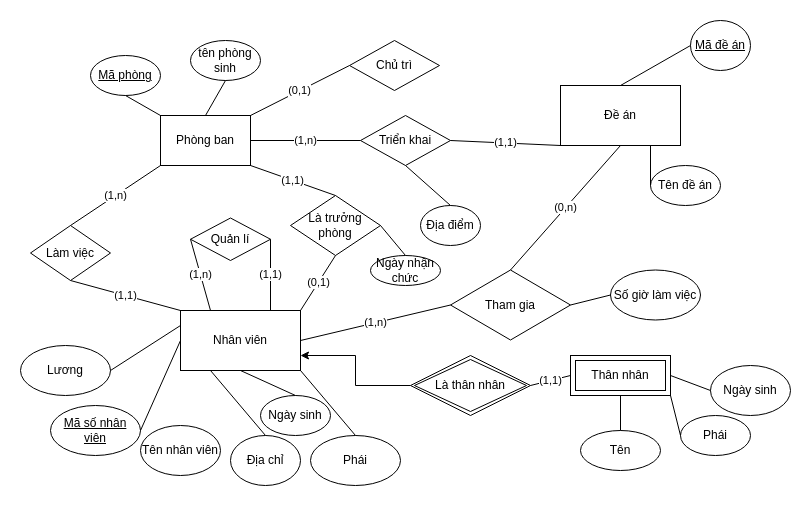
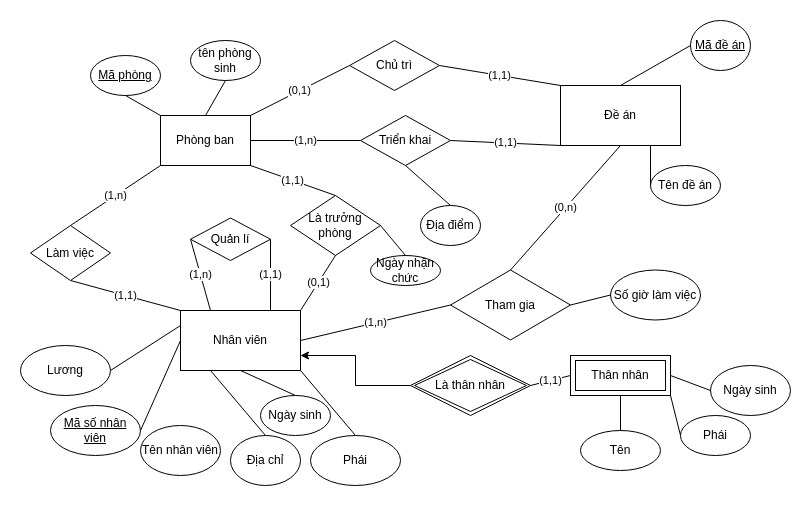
  <mxCell id="0" />
  <mxCell id="1" parent="0" />
  <mxCell id="2" value="Phòng ban" style="rounded=0;whiteSpace=wrap;html=1;" parent="1" vertex="1"><mxGeometry x="160" y="115" width="90" height="50" as="geometry" /></mxCell>
  <mxCell id="3" value="Đề án" style="rounded=0;whiteSpace=wrap;html=1;" parent="1" vertex="1"><mxGeometry x="560" y="85" width="120" height="60" as="geometry" /></mxCell>
  <mxCell id="4" value="Nhân viên" style="rounded=0;whiteSpace=wrap;html=1;" parent="1" vertex="1"><mxGeometry x="180" y="310" width="120" height="60" as="geometry" /></mxCell>
  <mxCell id="5" value="tên phòng sinh" style="ellipse;whiteSpace=wrap;html=1;" parent="1" vertex="1"><mxGeometry x="190" y="40" width="70" height="40" as="geometry" /></mxCell>
  <mxCell id="6" value="&lt;u&gt;Mã phòng&lt;/u&gt;" style="ellipse;whiteSpace=wrap;html=1;" parent="1" vertex="1"><mxGeometry x="90" y="55" width="70" height="40" as="geometry" /></mxCell>
  <mxCell id="7" value="" style="endArrow=none;html=1;rounded=0;exitX=0.5;exitY=0;exitDx=0;exitDy=0;entryX=0.5;entryY=1;entryDx=0;entryDy=0;" parent="1" source="2" target="5" edge="1"><mxGeometry relative="1" as="geometry"><mxPoint x="290" y="215" as="sourcePoint" /><mxPoint x="450" y="215" as="targetPoint" /></mxGeometry></mxCell>
  <mxCell id="8" value="" style="endArrow=none;html=1;rounded=0;exitX=0.5;exitY=1;exitDx=0;exitDy=0;entryX=0;entryY=0;entryDx=0;entryDy=0;" parent="1" source="6" target="2" edge="1"><mxGeometry width="50" height="50" relative="1" as="geometry"><mxPoint x="340" y="235" as="sourcePoint" /><mxPoint x="390" y="185" as="targetPoint" /></mxGeometry></mxCell>
  <mxCell id="9" value="Tên đề án" style="ellipse;whiteSpace=wrap;html=1;" parent="1" vertex="1"><mxGeometry x="650" y="165" width="70" height="40" as="geometry" /></mxCell>
  <mxCell id="10" value="&lt;u&gt;Mã đề án&lt;/u&gt;" style="ellipse;whiteSpace=wrap;html=1;" parent="1" vertex="1"><mxGeometry x="690" y="20" width="60" height="50" as="geometry" /></mxCell>
  <mxCell id="11" value="" style="endArrow=none;html=1;rounded=0;entryX=0.5;entryY=0;entryDx=0;entryDy=0;exitX=0;exitY=0.5;exitDx=0;exitDy=0;" parent="1" source="10" target="3" edge="1"><mxGeometry width="50" height="50" relative="1" as="geometry"><mxPoint x="490" y="235" as="sourcePoint" /><mxPoint x="540" y="185" as="targetPoint" /></mxGeometry></mxCell>
  <mxCell id="12" value="" style="endArrow=none;html=1;rounded=0;entryX=0.75;entryY=1;entryDx=0;entryDy=0;exitX=0;exitY=0.5;exitDx=0;exitDy=0;" parent="1" source="9" target="3" edge="1"><mxGeometry width="50" height="50" relative="1" as="geometry"><mxPoint x="490" y="235" as="sourcePoint" /><mxPoint x="540" y="185" as="targetPoint" /></mxGeometry></mxCell>
  <mxCell id="13" value="&lt;u&gt;Mã số nhân viên&lt;/u&gt;" style="ellipse;whiteSpace=wrap;html=1;" parent="1" vertex="1"><mxGeometry x="50" y="405" width="90" height="50" as="geometry" /></mxCell>
  <mxCell id="14" value="Tên nhân viên" style="ellipse;whiteSpace=wrap;html=1;" parent="1" vertex="1"><mxGeometry x="140" y="425" width="80" height="50" as="geometry" /></mxCell>
  <mxCell id="15" value="Địa chỉ" style="ellipse;whiteSpace=wrap;html=1;" parent="1" vertex="1"><mxGeometry x="230" y="435" width="70" height="50" as="geometry" /></mxCell>
  <mxCell id="16" value="Ngày sinh" style="ellipse;whiteSpace=wrap;html=1;" parent="1" vertex="1"><mxGeometry x="260" y="395" width="70" height="40" as="geometry" /></mxCell>
  <mxCell id="17" value="Phái" style="ellipse;whiteSpace=wrap;html=1;" parent="1" vertex="1"><mxGeometry x="310" y="435" width="90" height="50" as="geometry" /></mxCell>
  <mxCell id="18" value="Lương" style="ellipse;whiteSpace=wrap;html=1;" parent="1" vertex="1"><mxGeometry x="20" y="345" width="90" height="50" as="geometry" /></mxCell>
  <mxCell id="19" value="" style="endArrow=none;html=1;rounded=0;exitX=0;exitY=0.25;exitDx=0;exitDy=0;entryX=1;entryY=0.5;entryDx=0;entryDy=0;" parent="1" source="4" target="18" edge="1"><mxGeometry width="50" height="50" relative="1" as="geometry"><mxPoint x="300" y="315" as="sourcePoint" /><mxPoint x="350" y="265" as="targetPoint" /></mxGeometry></mxCell>
  <mxCell id="20" value="" style="endArrow=none;html=1;rounded=0;exitX=0;exitY=0.5;exitDx=0;exitDy=0;entryX=1;entryY=0.5;entryDx=0;entryDy=0;" parent="1" source="4" target="13" edge="1"><mxGeometry width="50" height="50" relative="1" as="geometry"><mxPoint x="300" y="315" as="sourcePoint" /><mxPoint x="160" y="335" as="targetPoint" /></mxGeometry></mxCell>
  <mxCell id="21" value="" style="endArrow=none;html=1;rounded=0;exitX=0.25;exitY=1;exitDx=0;exitDy=0;entryX=0.5;entryY=0;entryDx=0;entryDy=0;" parent="1" source="4" target="15" edge="1"><mxGeometry width="50" height="50" relative="1" as="geometry"><mxPoint x="300" y="315" as="sourcePoint" /><mxPoint x="350" y="265" as="targetPoint" /></mxGeometry></mxCell>
  <mxCell id="22" value="" style="endArrow=none;html=1;rounded=0;exitX=0.5;exitY=1;exitDx=0;exitDy=0;entryX=0.5;entryY=0;entryDx=0;entryDy=0;" parent="1" source="4" target="16" edge="1"><mxGeometry width="50" height="50" relative="1" as="geometry"><mxPoint x="300" y="315" as="sourcePoint" /><mxPoint x="350" y="265" as="targetPoint" /></mxGeometry></mxCell>
  <mxCell id="23" value="" style="endArrow=none;html=1;rounded=0;exitX=1;exitY=1;exitDx=0;exitDy=0;entryX=0.5;entryY=0;entryDx=0;entryDy=0;" parent="1" source="4" target="17" edge="1"><mxGeometry width="50" height="50" relative="1" as="geometry"><mxPoint x="300" y="315" as="sourcePoint" /><mxPoint x="350" y="265" as="targetPoint" /></mxGeometry></mxCell>
  <mxCell id="24" value="Là trưởng phòng" style="rhombus;whiteSpace=wrap;html=1;" parent="1" vertex="1"><mxGeometry x="290" y="195" width="90" height="60" as="geometry" /></mxCell>
  <mxCell id="25" value="Làm việc" style="rhombus;whiteSpace=wrap;html=1;" parent="1" vertex="1"><mxGeometry x="30" y="225" width="80" height="55" as="geometry" /></mxCell>
  <mxCell id="26" value="(1,1)" style="endArrow=none;html=1;rounded=0;exitX=0;exitY=0;exitDx=0;exitDy=0;entryX=0.5;entryY=1;entryDx=0;entryDy=0;" parent="1" source="4" target="25" edge="1"><mxGeometry relative="1" as="geometry"><mxPoint x="170" y="265" as="sourcePoint" /><mxPoint x="330" y="265" as="targetPoint" /></mxGeometry></mxCell>
  <mxCell id="27" value="(1,n)" style="endArrow=none;html=1;rounded=0;exitX=0.5;exitY=0;exitDx=0;exitDy=0;entryX=0;entryY=1;entryDx=0;entryDy=0;" parent="1" source="25" target="2" edge="1"><mxGeometry relative="1" as="geometry"><mxPoint x="150" y="245" as="sourcePoint" /><mxPoint x="310" y="245" as="targetPoint" /></mxGeometry></mxCell>
  <mxCell id="28" value="(0,1)" style="endArrow=none;html=1;rounded=0;exitX=1;exitY=0;exitDx=0;exitDy=0;entryX=0.5;entryY=1;entryDx=0;entryDy=0;" parent="1" source="4" target="24" edge="1"><mxGeometry relative="1" as="geometry"><mxPoint x="300" y="305" as="sourcePoint" /><mxPoint x="350" y="325" as="targetPoint" /></mxGeometry></mxCell>
  <mxCell id="29" value="(1,1)" style="endArrow=none;html=1;rounded=0;exitX=1;exitY=1;exitDx=0;exitDy=0;entryX=0.5;entryY=0;entryDx=0;entryDy=0;" parent="1" source="2" target="24" edge="1"><mxGeometry relative="1" as="geometry"><mxPoint x="190" y="195" as="sourcePoint" /><mxPoint x="350" y="195" as="targetPoint" /></mxGeometry></mxCell>
  <mxCell id="30" value="Chủ trì" style="rhombus;whiteSpace=wrap;html=1;" parent="1" vertex="1"><mxGeometry x="349" y="40" width="90" height="50" as="geometry" /></mxCell>
  <mxCell id="31" value="(0,1)" style="endArrow=none;html=1;rounded=0;exitX=1;exitY=0;exitDx=0;exitDy=0;entryX=0;entryY=0.5;entryDx=0;entryDy=0;" parent="1" source="2" target="30" edge="1"><mxGeometry width="50" height="50" relative="1" as="geometry"><mxPoint x="290" y="205" as="sourcePoint" /><mxPoint x="340" y="155" as="targetPoint" /></mxGeometry></mxCell>
+ <mxCell id="32" value="(1,1)" style="endArrow=none;html=1;rounded=0;exitX=1;exitY=0.5;exitDx=0;exitDy=0;entryX=0;entryY=0;entryDx=0;entryDy=0;" parent="1" source="30" target="3" edge="1"><mxGeometry width="50" height="50" relative="1" as="geometry"><mxPoint x="390" y="205" as="sourcePoint" /><mxPoint x="440" y="155" as="targetPoint" /></mxGeometry></mxCell>
  <mxCell id="33" value="Triển khai" style="rhombus;whiteSpace=wrap;html=1;" parent="1" vertex="1"><mxGeometry x="360" y="115" width="90" height="50" as="geometry" /></mxCell>
  <mxCell id="34" value="Ngày nhận chức" style="ellipse;whiteSpace=wrap;html=1;" parent="1" vertex="1"><mxGeometry x="370" y="255" width="70" height="30" as="geometry" /></mxCell>
  <mxCell id="35" value="" style="endArrow=none;html=1;rounded=0;exitX=1;exitY=0.5;exitDx=0;exitDy=0;entryX=0.5;entryY=0;entryDx=0;entryDy=0;" parent="1" source="24" target="34" edge="1"><mxGeometry width="50" height="50" relative="1" as="geometry"><mxPoint x="280" y="205" as="sourcePoint" /><mxPoint x="330" y="155" as="targetPoint" /></mxGeometry></mxCell>
  <mxCell id="36" value="(1,n)" style="endArrow=none;html=1;rounded=0;exitX=1;exitY=0.5;exitDx=0;exitDy=0;entryX=0;entryY=0.5;entryDx=0;entryDy=0;" parent="1" source="2" target="33" edge="1"><mxGeometry width="50" height="50" relative="1" as="geometry"><mxPoint x="380" y="195" as="sourcePoint" /><mxPoint x="430" y="145" as="targetPoint" /></mxGeometry></mxCell>
  <mxCell id="37" value="(1,1)" style="endArrow=none;html=1;rounded=0;entryX=0;entryY=1;entryDx=0;entryDy=0;exitX=1;exitY=0.5;exitDx=0;exitDy=0;" parent="1" source="33" target="3" edge="1"><mxGeometry width="50" height="50" relative="1" as="geometry"><mxPoint x="380" y="195" as="sourcePoint" /><mxPoint x="430" y="145" as="targetPoint" /></mxGeometry></mxCell>
  <mxCell id="38" value="Địa điểm" style="ellipse;whiteSpace=wrap;html=1;" parent="1" vertex="1"><mxGeometry x="420" y="205" width="60" height="40" as="geometry" /></mxCell>
  <mxCell id="39" value="" style="endArrow=none;html=1;rounded=0;exitX=0.5;exitY=1;exitDx=0;exitDy=0;entryX=0.5;entryY=0;entryDx=0;entryDy=0;" parent="1" source="33" target="38" edge="1"><mxGeometry width="50" height="50" relative="1" as="geometry"><mxPoint x="380" y="195" as="sourcePoint" /><mxPoint x="430" y="145" as="targetPoint" /></mxGeometry></mxCell>
  <mxCell id="40" value="Tham gia" style="rhombus;whiteSpace=wrap;html=1;" parent="1" vertex="1"><mxGeometry x="450" y="269.5" width="120" height="70" as="geometry" /></mxCell>
  <mxCell id="41" value="(1,n)" style="endArrow=none;html=1;rounded=0;exitX=1;exitY=0.5;exitDx=0;exitDy=0;entryX=0;entryY=0.5;entryDx=0;entryDy=0;" parent="1" source="4" target="40" edge="1"><mxGeometry width="50" height="50" relative="1" as="geometry"><mxPoint x="420" y="315" as="sourcePoint" /><mxPoint x="470" y="265" as="targetPoint" /></mxGeometry></mxCell>
  <mxCell id="42" value="(0,n)" style="endArrow=none;html=1;rounded=0;exitX=0.5;exitY=0;exitDx=0;exitDy=0;entryX=0.5;entryY=1;entryDx=0;entryDy=0;" parent="1" source="40" target="3" edge="1"><mxGeometry width="50" height="50" relative="1" as="geometry"><mxPoint x="420" y="315" as="sourcePoint" /><mxPoint x="470" y="265" as="targetPoint" /></mxGeometry></mxCell>
  <mxCell id="43" value="Số giờ làm việc" style="ellipse;whiteSpace=wrap;html=1;" parent="1" vertex="1"><mxGeometry x="610" y="269.5" width="90" height="50" as="geometry" /></mxCell>
  <mxCell id="44" value="" style="endArrow=none;html=1;rounded=0;entryX=0;entryY=0.5;entryDx=0;entryDy=0;exitX=1;exitY=0.5;exitDx=0;exitDy=0;" parent="1" source="40" target="43" edge="1"><mxGeometry width="50" height="50" relative="1" as="geometry"><mxPoint x="420" y="315" as="sourcePoint" /><mxPoint x="470" y="265" as="targetPoint" /></mxGeometry></mxCell>
  <mxCell id="45" value="Quản lí" style="rhombus;whiteSpace=wrap;html=1;" parent="1" vertex="1"><mxGeometry x="190" y="217.5" width="80" height="42.5" as="geometry" /></mxCell>
  <mxCell id="46" value="(1,n)" style="endArrow=none;html=1;rounded=0;entryX=0;entryY=0.5;entryDx=0;entryDy=0;exitX=0.25;exitY=0;exitDx=0;exitDy=0;" parent="1" source="4" target="45" edge="1"><mxGeometry width="50" height="50" relative="1" as="geometry"><mxPoint x="120" y="325" as="sourcePoint" /><mxPoint x="170" y="275" as="targetPoint" /></mxGeometry></mxCell>
  <mxCell id="47" value="(1,1)" style="endArrow=none;html=1;rounded=0;entryX=1;entryY=0.5;entryDx=0;entryDy=0;exitX=0.75;exitY=0;exitDx=0;exitDy=0;" parent="1" source="4" target="45" edge="1"><mxGeometry width="50" height="50" relative="1" as="geometry"><mxPoint x="170" y="325" as="sourcePoint" /><mxPoint x="220" y="275" as="targetPoint" /></mxGeometry></mxCell>
  <mxCell id="48" value="Thân nhân" style="shape=ext;margin=3;double=1;whiteSpace=wrap;html=1;align=center;" parent="1" vertex="1"><mxGeometry x="570" y="355" width="100" height="40" as="geometry" /></mxCell>
  <mxCell id="49" value="Tên" style="ellipse;whiteSpace=wrap;html=1;" parent="1" vertex="1"><mxGeometry x="580" y="430" width="80" height="40" as="geometry" /></mxCell>
  <mxCell id="50" value="Phái" style="ellipse;whiteSpace=wrap;html=1;" parent="1" vertex="1"><mxGeometry x="680" y="415" width="70" height="40" as="geometry" /></mxCell>
  <mxCell id="51" value="Ngày sinh" style="ellipse;whiteSpace=wrap;html=1;" parent="1" vertex="1"><mxGeometry x="710" y="365" width="80" height="50" as="geometry" /></mxCell>
  <mxCell id="52" value="" style="endArrow=none;html=1;rounded=0;exitX=0.5;exitY=0;exitDx=0;exitDy=0;entryX=0.5;entryY=1;entryDx=0;entryDy=0;" parent="1" source="49" target="48" edge="1"><mxGeometry width="50" height="50" relative="1" as="geometry"><mxPoint x="570" y="425" as="sourcePoint" /><mxPoint x="620" y="375" as="targetPoint" /></mxGeometry></mxCell>
  <mxCell id="53" value="" style="endArrow=none;html=1;rounded=0;entryX=0;entryY=0.5;entryDx=0;entryDy=0;exitX=1;exitY=1;exitDx=0;exitDy=0;" parent="1" source="48" target="50" edge="1"><mxGeometry width="50" height="50" relative="1" as="geometry"><mxPoint x="570" y="425" as="sourcePoint" /><mxPoint x="620" y="375" as="targetPoint" /></mxGeometry></mxCell>
  <mxCell id="54" value="" style="endArrow=none;html=1;rounded=0;entryX=0;entryY=0.5;entryDx=0;entryDy=0;exitX=1;exitY=0.5;exitDx=0;exitDy=0;" parent="1" source="48" target="51" edge="1"><mxGeometry width="50" height="50" relative="1" as="geometry"><mxPoint x="570" y="425" as="sourcePoint" /><mxPoint x="620" y="375" as="targetPoint" /></mxGeometry></mxCell>
  <mxCell id="55" value="(1,1)" style="endArrow=none;html=1;rounded=0;entryX=0;entryY=0.5;entryDx=0;entryDy=0;exitX=1;exitY=0.5;exitDx=0;exitDy=0;" parent="1" target="48" edge="1"><mxGeometry relative="1" as="geometry"><mxPoint x="530" y="385" as="sourcePoint" /><mxPoint x="500" y="275" as="targetPoint" /></mxGeometry></mxCell>
  <mxCell id="56" style="edgeStyle=orthogonalEdgeStyle;rounded=0;orthogonalLoop=1;jettySize=auto;html=1;exitX=0;exitY=0.5;exitDx=0;exitDy=0;entryX=1;entryY=0.75;entryDx=0;entryDy=0;" parent="1" source="57" target="4" edge="1"><mxGeometry relative="1" as="geometry" /></mxCell>
  <mxCell id="57" value="Là thân nhân" style="shape=rhombus;double=1;perimeter=rhombusPerimeter;whiteSpace=wrap;html=1;align=center;" parent="1" vertex="1"><mxGeometry x="410" y="355" width="120" height="60" as="geometry" /></mxCell>
